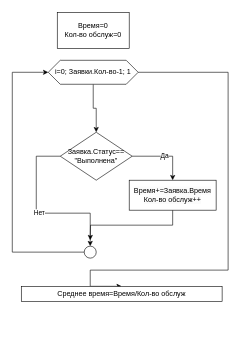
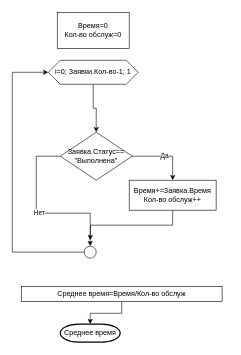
  <mxCell id="0" />
  <mxCell id="1" parent="0" />
  <mxCell id="2" value="Время=0&lt;br&gt;Кол-во обслуж=0" style="rounded=0;whiteSpace=wrap;html=1;" vertex="1" parent="1"><mxGeometry x="95" y="20" width="120" height="60" as="geometry" /></mxCell>
- <mxCell id="3" style="edgeStyle=orthogonalEdgeStyle;rounded=0;orthogonalLoop=1;jettySize=auto;html=1;exitX=1;exitY=0.5;exitDx=0;exitDy=0;entryX=0.5;entryY=0;entryDx=0;entryDy=0;" edge="1" parent="1" source="5" target="14"><mxGeometry relative="1" as="geometry"><Array as="points"><mxPoint x="380" y="120" /><mxPoint x="380" y="450" /><mxPoint x="150" y="450" /></Array></mxGeometry></mxCell>
  <mxCell id="4" value="" style="edgeStyle=orthogonalEdgeStyle;rounded=0;orthogonalLoop=1;jettySize=auto;html=1;" edge="1" parent="1" source="5" target="8"><mxGeometry relative="1" as="geometry" /></mxCell>
  <mxCell id="5" value="i=0; Заявки.Кол-во-1; 1" style="shape=hexagon;perimeter=hexagonPerimeter2;whiteSpace=wrap;html=1;fixedSize=1;" vertex="1" parent="1"><mxGeometry x="80" y="100" width="150" height="40" as="geometry" /></mxCell>
  <mxCell id="6" value="Да" style="edgeStyle=orthogonalEdgeStyle;rounded=0;orthogonalLoop=1;jettySize=auto;html=1;exitX=1;exitY=0.5;exitDx=0;exitDy=0;entryX=0.5;entryY=0;entryDx=0;entryDy=0;" edge="1" parent="1" source="8" target="10"><mxGeometry relative="1" as="geometry" /></mxCell>
  <mxCell id="7" value="Нет" style="edgeStyle=orthogonalEdgeStyle;rounded=0;orthogonalLoop=1;jettySize=auto;html=1;" edge="1" parent="1" source="8"><mxGeometry relative="1" as="geometry"><mxPoint x="150" y="410" as="targetPoint" /><Array as="points"><mxPoint x="60" y="260" /><mxPoint x="60" y="355" /><mxPoint x="150" y="355" /></Array></mxGeometry></mxCell>
  <mxCell id="8" value="Заявка.Статус==&lt;br&gt;&quot;Выполнена&quot;" style="rhombus;whiteSpace=wrap;html=1;" vertex="1" parent="1"><mxGeometry x="100" y="220" width="120" height="80" as="geometry" /></mxCell>
  <mxCell id="9" style="edgeStyle=orthogonalEdgeStyle;rounded=0;orthogonalLoop=1;jettySize=auto;html=1;exitX=0.5;exitY=1;exitDx=0;exitDy=0;" edge="1" parent="1" source="10"><mxGeometry relative="1" as="geometry"><mxPoint x="150" y="400" as="targetPoint" /></mxGeometry></mxCell>
  <mxCell id="10" value="&lt;span style=&quot;color: rgb(0, 0, 0); font-family: Helvetica; font-size: 12px; font-style: normal; font-variant-ligatures: normal; font-variant-caps: normal; font-weight: 400; letter-spacing: normal; orphans: 2; text-align: center; text-indent: 0px; text-transform: none; widows: 2; word-spacing: 0px; -webkit-text-stroke-width: 0px; background-color: rgb(251, 251, 251); text-decoration-thickness: initial; text-decoration-style: initial; text-decoration-color: initial; float: none; display: inline !important;&quot;&gt;Время+=Заявка.Время&lt;/span&gt;&lt;br style=&quot;border-color: var(--border-color); color: rgb(0, 0, 0); font-family: Helvetica; font-size: 12px; font-style: normal; font-variant-ligatures: normal; font-variant-caps: normal; font-weight: 400; letter-spacing: normal; orphans: 2; text-align: center; text-indent: 0px; text-transform: none; widows: 2; word-spacing: 0px; -webkit-text-stroke-width: 0px; background-color: rgb(251, 251, 251); text-decoration-thickness: initial; text-decoration-style: initial; text-decoration-color: initial;&quot;&gt;&lt;span style=&quot;color: rgb(0, 0, 0); font-family: Helvetica; font-size: 12px; font-style: normal; font-variant-ligatures: normal; font-variant-caps: normal; font-weight: 400; letter-spacing: normal; orphans: 2; text-align: center; text-indent: 0px; text-transform: none; widows: 2; word-spacing: 0px; -webkit-text-stroke-width: 0px; background-color: rgb(251, 251, 251); text-decoration-thickness: initial; text-decoration-style: initial; text-decoration-color: initial; float: none; display: inline !important;&quot;&gt;Кол-во обслуж++&lt;/span&gt;" style="rounded=0;whiteSpace=wrap;html=1;" vertex="1" parent="1"><mxGeometry x="215" y="300" width="145" height="50" as="geometry" /></mxCell>
  <mxCell id="11" style="edgeStyle=orthogonalEdgeStyle;rounded=0;orthogonalLoop=1;jettySize=auto;html=1;entryX=0;entryY=0.5;entryDx=0;entryDy=0;" edge="1" parent="1" source="12" target="5"><mxGeometry relative="1" as="geometry"><Array as="points"><mxPoint x="20" y="420" /><mxPoint x="20" y="120" /></Array></mxGeometry></mxCell>
  <mxCell id="12" value="" style="ellipse;whiteSpace=wrap;html=1;aspect=fixed;" vertex="1" parent="1"><mxGeometry x="140" y="410" width="20" height="20" as="geometry" /></mxCell>
+ <mxCell id="13" value="" style="edgeStyle=orthogonalEdgeStyle;rounded=0;orthogonalLoop=1;jettySize=auto;html=1;" edge="1" parent="1" source="14" target="15"><mxGeometry relative="1" as="geometry" /></mxCell>
  <mxCell id="14" value="Среднее время=Время/Кол-во обслуж" style="rounded=0;whiteSpace=wrap;html=1;" vertex="1" parent="1"><mxGeometry x="35" y="477" width="335" height="25" as="geometry" /></mxCell>
+ <mxCell id="15" value="Среднее время" style="strokeWidth=2;html=1;shape=mxgraph.flowchart.terminator;whiteSpace=wrap;" vertex="1" parent="1"><mxGeometry x="100" y="540" width="100" height="30" as="geometry" /></mxCell>
